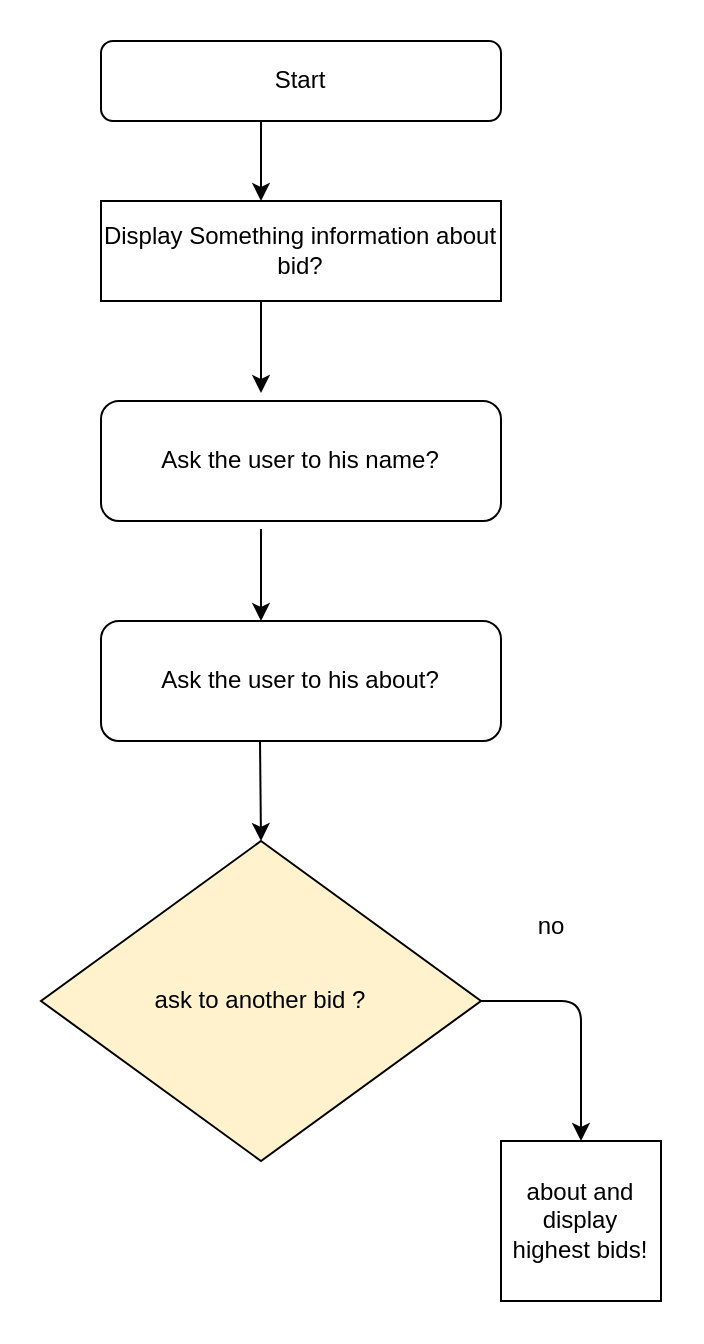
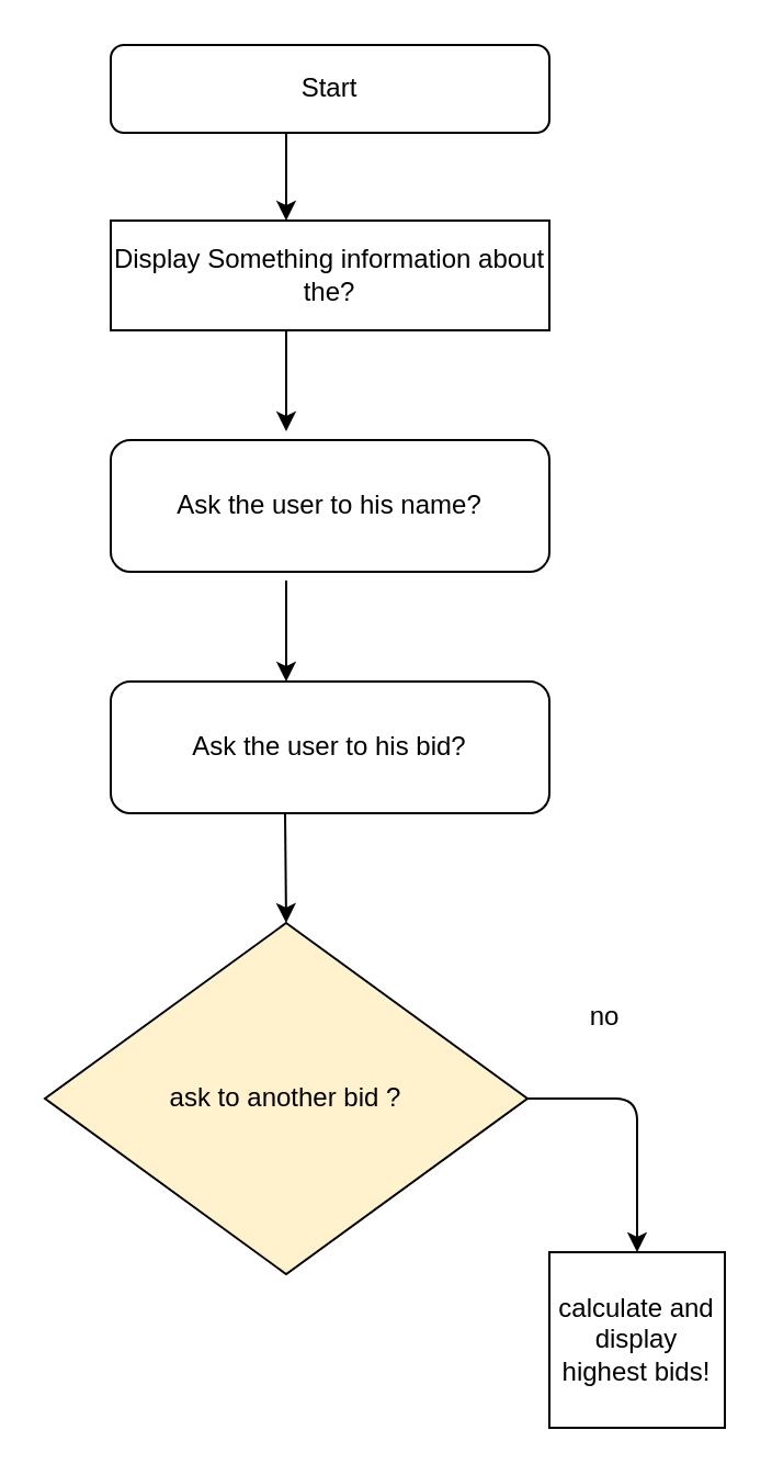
  <mxCell id="0" />
  <mxCell id="1" parent="0" />
  <mxCell id="2" value="Start" style="rounded=1;whiteSpace=wrap;html=1;" vertex="1" parent="1"><mxGeometry x="50" y="20" width="200" height="40" as="geometry" /></mxCell>
  <mxCell id="3" value="" style="endArrow=classic;html=1;" edge="1" parent="1"><mxGeometry width="50" height="50" relative="1" as="geometry"><mxPoint x="130" y="60" as="sourcePoint" /><mxPoint x="130" y="100" as="targetPoint" /></mxGeometry></mxCell>
- <mxCell id="4" value="Display Something information about bid?" style="rounded=0;whiteSpace=wrap;html=1;" vertex="1" parent="1"><mxGeometry x="50" y="100" width="200" height="50" as="geometry" /></mxCell>
+ <mxCell id="4" value="Display Something information about the?" style="rounded=0;whiteSpace=wrap;html=1;" vertex="1" parent="1"><mxGeometry x="50" y="100" width="200" height="50" as="geometry" /></mxCell>
  <mxCell id="5" value="Ask the user to his name?" style="rounded=1;whiteSpace=wrap;html=1;" vertex="1" parent="1"><mxGeometry x="50" y="200" width="200" height="60" as="geometry" /></mxCell>
  <mxCell id="6" value="" style="endArrow=classic;html=1;" edge="1" parent="1"><mxGeometry width="50" height="50" relative="1" as="geometry"><mxPoint x="130" y="150" as="sourcePoint" /><mxPoint x="130" y="196" as="targetPoint" /></mxGeometry></mxCell>
- <mxCell id="7" value="Ask the user to his about?" style="rounded=1;whiteSpace=wrap;html=1;" vertex="1" parent="1"><mxGeometry x="50" y="310" width="200" height="60" as="geometry" /></mxCell>
+ <mxCell id="7" value="Ask the user to his bid?" style="rounded=1;whiteSpace=wrap;html=1;" vertex="1" parent="1"><mxGeometry x="50" y="310" width="200" height="60" as="geometry" /></mxCell>
  <mxCell id="8" value="" style="endArrow=classic;html=1;" edge="1" parent="1"><mxGeometry width="50" height="50" relative="1" as="geometry"><mxPoint x="130" y="264" as="sourcePoint" /><mxPoint x="130" y="310" as="targetPoint" /></mxGeometry></mxCell>
  <mxCell id="9" value="ask to another bid ?" style="rhombus;whiteSpace=wrap;html=1;fillColor=#fff2cc;" vertex="1" parent="1"><mxGeometry x="20" y="420" width="220" height="160" as="geometry" /></mxCell>
  <mxCell id="10" value="" style="endArrow=classic;html=1;" edge="1" parent="1"><mxGeometry width="50" height="50" relative="1" as="geometry"><mxPoint x="129.5" y="370" as="sourcePoint" /><mxPoint x="130" y="420" as="targetPoint" /></mxGeometry></mxCell>
  <mxCell id="11" value="" style="endArrow=classic;html=1;exitX=1;exitY=0.5;exitDx=0;exitDy=0;" edge="1" parent="1" source="9"><mxGeometry width="50" height="50" relative="1" as="geometry"><mxPoint x="290" y="500" as="sourcePoint" /><mxPoint x="290" y="570" as="targetPoint" /><Array as="points"><mxPoint x="290" y="500" /></Array></mxGeometry></mxCell>
  <mxCell id="12" value="no" style="text;html=1;align=center;verticalAlign=middle;resizable=0;points=[];autosize=1;strokeColor=none;fillColor=none;" vertex="1" parent="1"><mxGeometry x="255" y="448" width="40" height="30" as="geometry" /></mxCell>
- <mxCell id="13" value="about and display highest bids!" style="whiteSpace=wrap;html=1;aspect=fixed;" vertex="1" parent="1"><mxGeometry x="250" y="570" width="80" height="80" as="geometry" /></mxCell>
+ <mxCell id="13" value="calculate and display highest bids!" style="whiteSpace=wrap;html=1;aspect=fixed;" vertex="1" parent="1"><mxGeometry x="250" y="570" width="80" height="80" as="geometry" /></mxCell>
